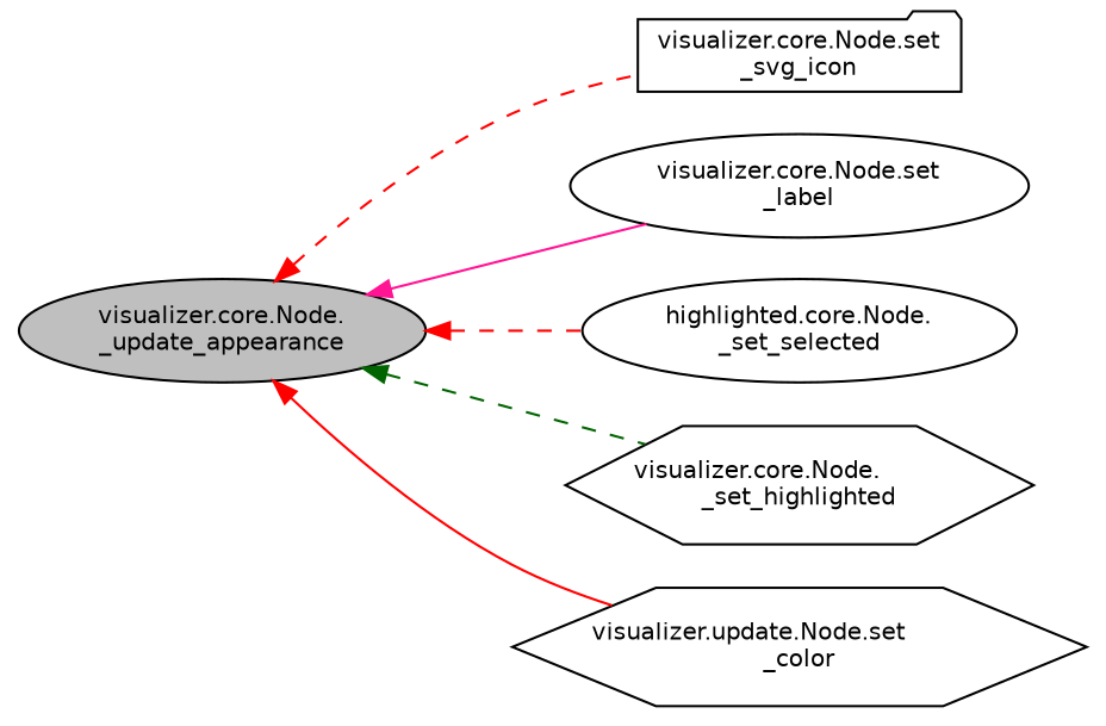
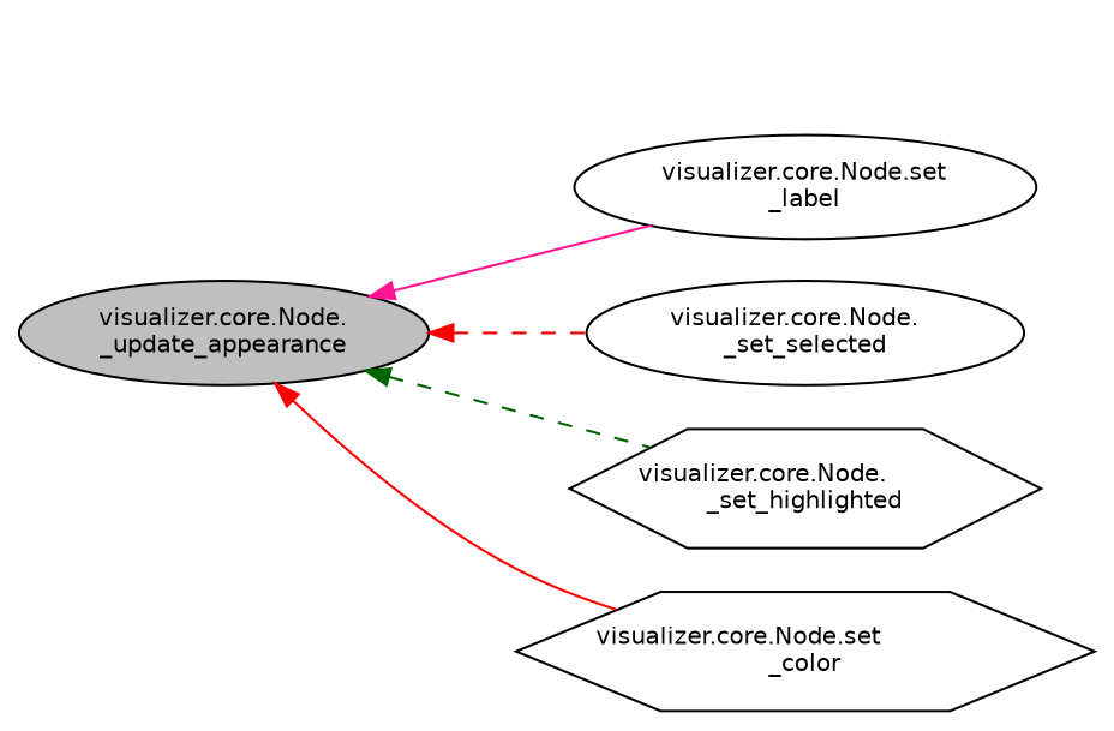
  digraph {
    rankdir=LR
    node [color=black fillcolor=white fontname=Helvetica fontsize=10 shape=ellipse style=filled]
    edge [color=red dir=back fontname=Helvetica fontsize=10 labelfontname=Helvetica labelfontsize=10 style=dashed]
    n1 [fillcolor=grey75 fontcolor=black height=0.2 label="visualizer.core.Node.\l_update_appearance" width=0.4]
-   n2 [height=0.2 label="visualizer.core.Node.set\l_svg_icon" shape=folder width=0.4]
    n3 [height=0.2 label="visualizer.core.Node.set\l_label" width=0.4]
-   n4 [height=0.2 label="highlighted.core.Node.\l_set_selected" width=0.4]
+   n4 [height=0.2 label="visualizer.core.Node.\l_set_selected" width=0.4]
    n5 [height=0.2 label="visualizer.core.Node.\l_set_highlighted" shape=hexagon width=0.4]
-   n6 [height=0.2 label="visualizer.update.Node.set\l_color" shape=hexagon width=0.4]
-   n1 -> n2
+   n6 [height=0.2 label="visualizer.core.Node.set\l_color" shape=hexagon width=0.4]
    n1 -> n3 [color=deeppink style=solid]
    n1 -> n4
    n1 -> n5 [color=darkgreen]
    n1 -> n6 [style=solid]
  }
